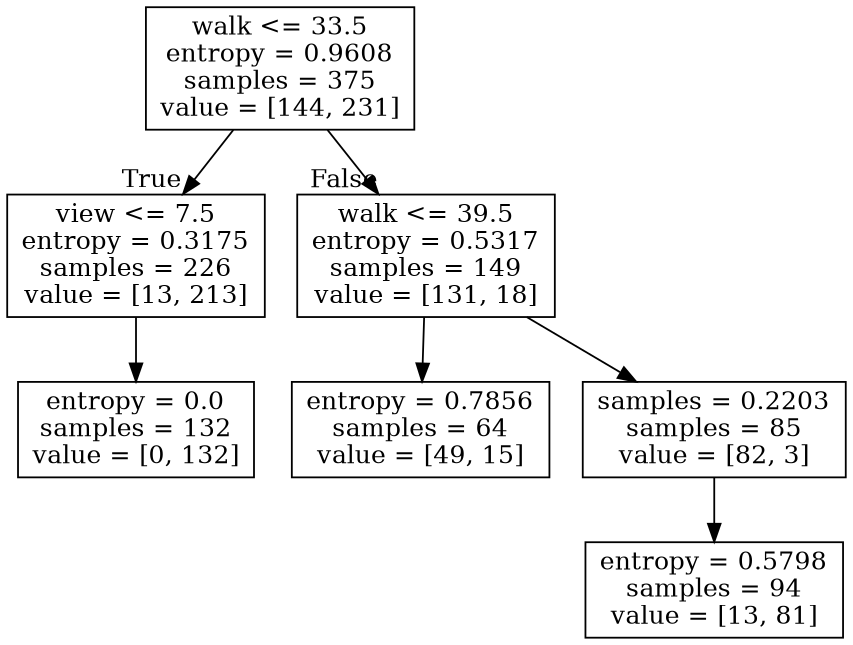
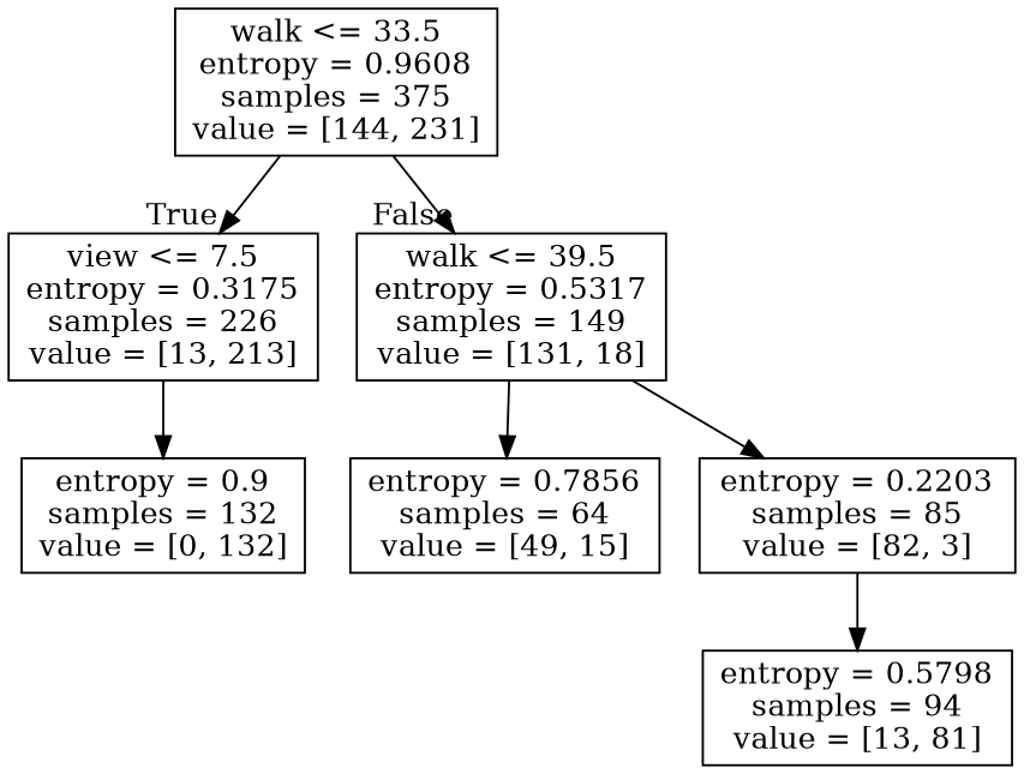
  digraph {
    node [shape=box]
    n1 [label="walk <= 33.5\nentropy = 0.9608\nsamples = 375\nvalue = [144, 231]"]
    n2 [label="view <= 7.5\nentropy = 0.3175\nsamples = 226\nvalue = [13, 213]"]
    n3 [label="walk <= 39.5\nentropy = 0.5317\nsamples = 149\nvalue = [131, 18]"]
-   n4 [label="entropy = 0.0\nsamples = 132\nvalue = [0, 132]"]
+   n4 [label="entropy = 0.9\nsamples = 132\nvalue = [0, 132]"]
    n5 [label="entropy = 0.7856\nsamples = 64\nvalue = [49, 15]"]
-   n6 [label="samples = 0.2203\nsamples = 85\nvalue = [82, 3]"]
+   n6 [label="entropy = 0.2203\nsamples = 85\nvalue = [82, 3]"]
    n7 [label="entropy = 0.5798\nsamples = 94\nvalue = [13, 81]"]
    n1 -> n2 [headlabel=True labelangle=45 labeldistance=2.5]
    n1 -> n3 [headlabel=False labelangle=-45 labeldistance=2.5]
    n2 -> n4
    n3 -> n5
    n3 -> n6
    n6 -> n7
  }
